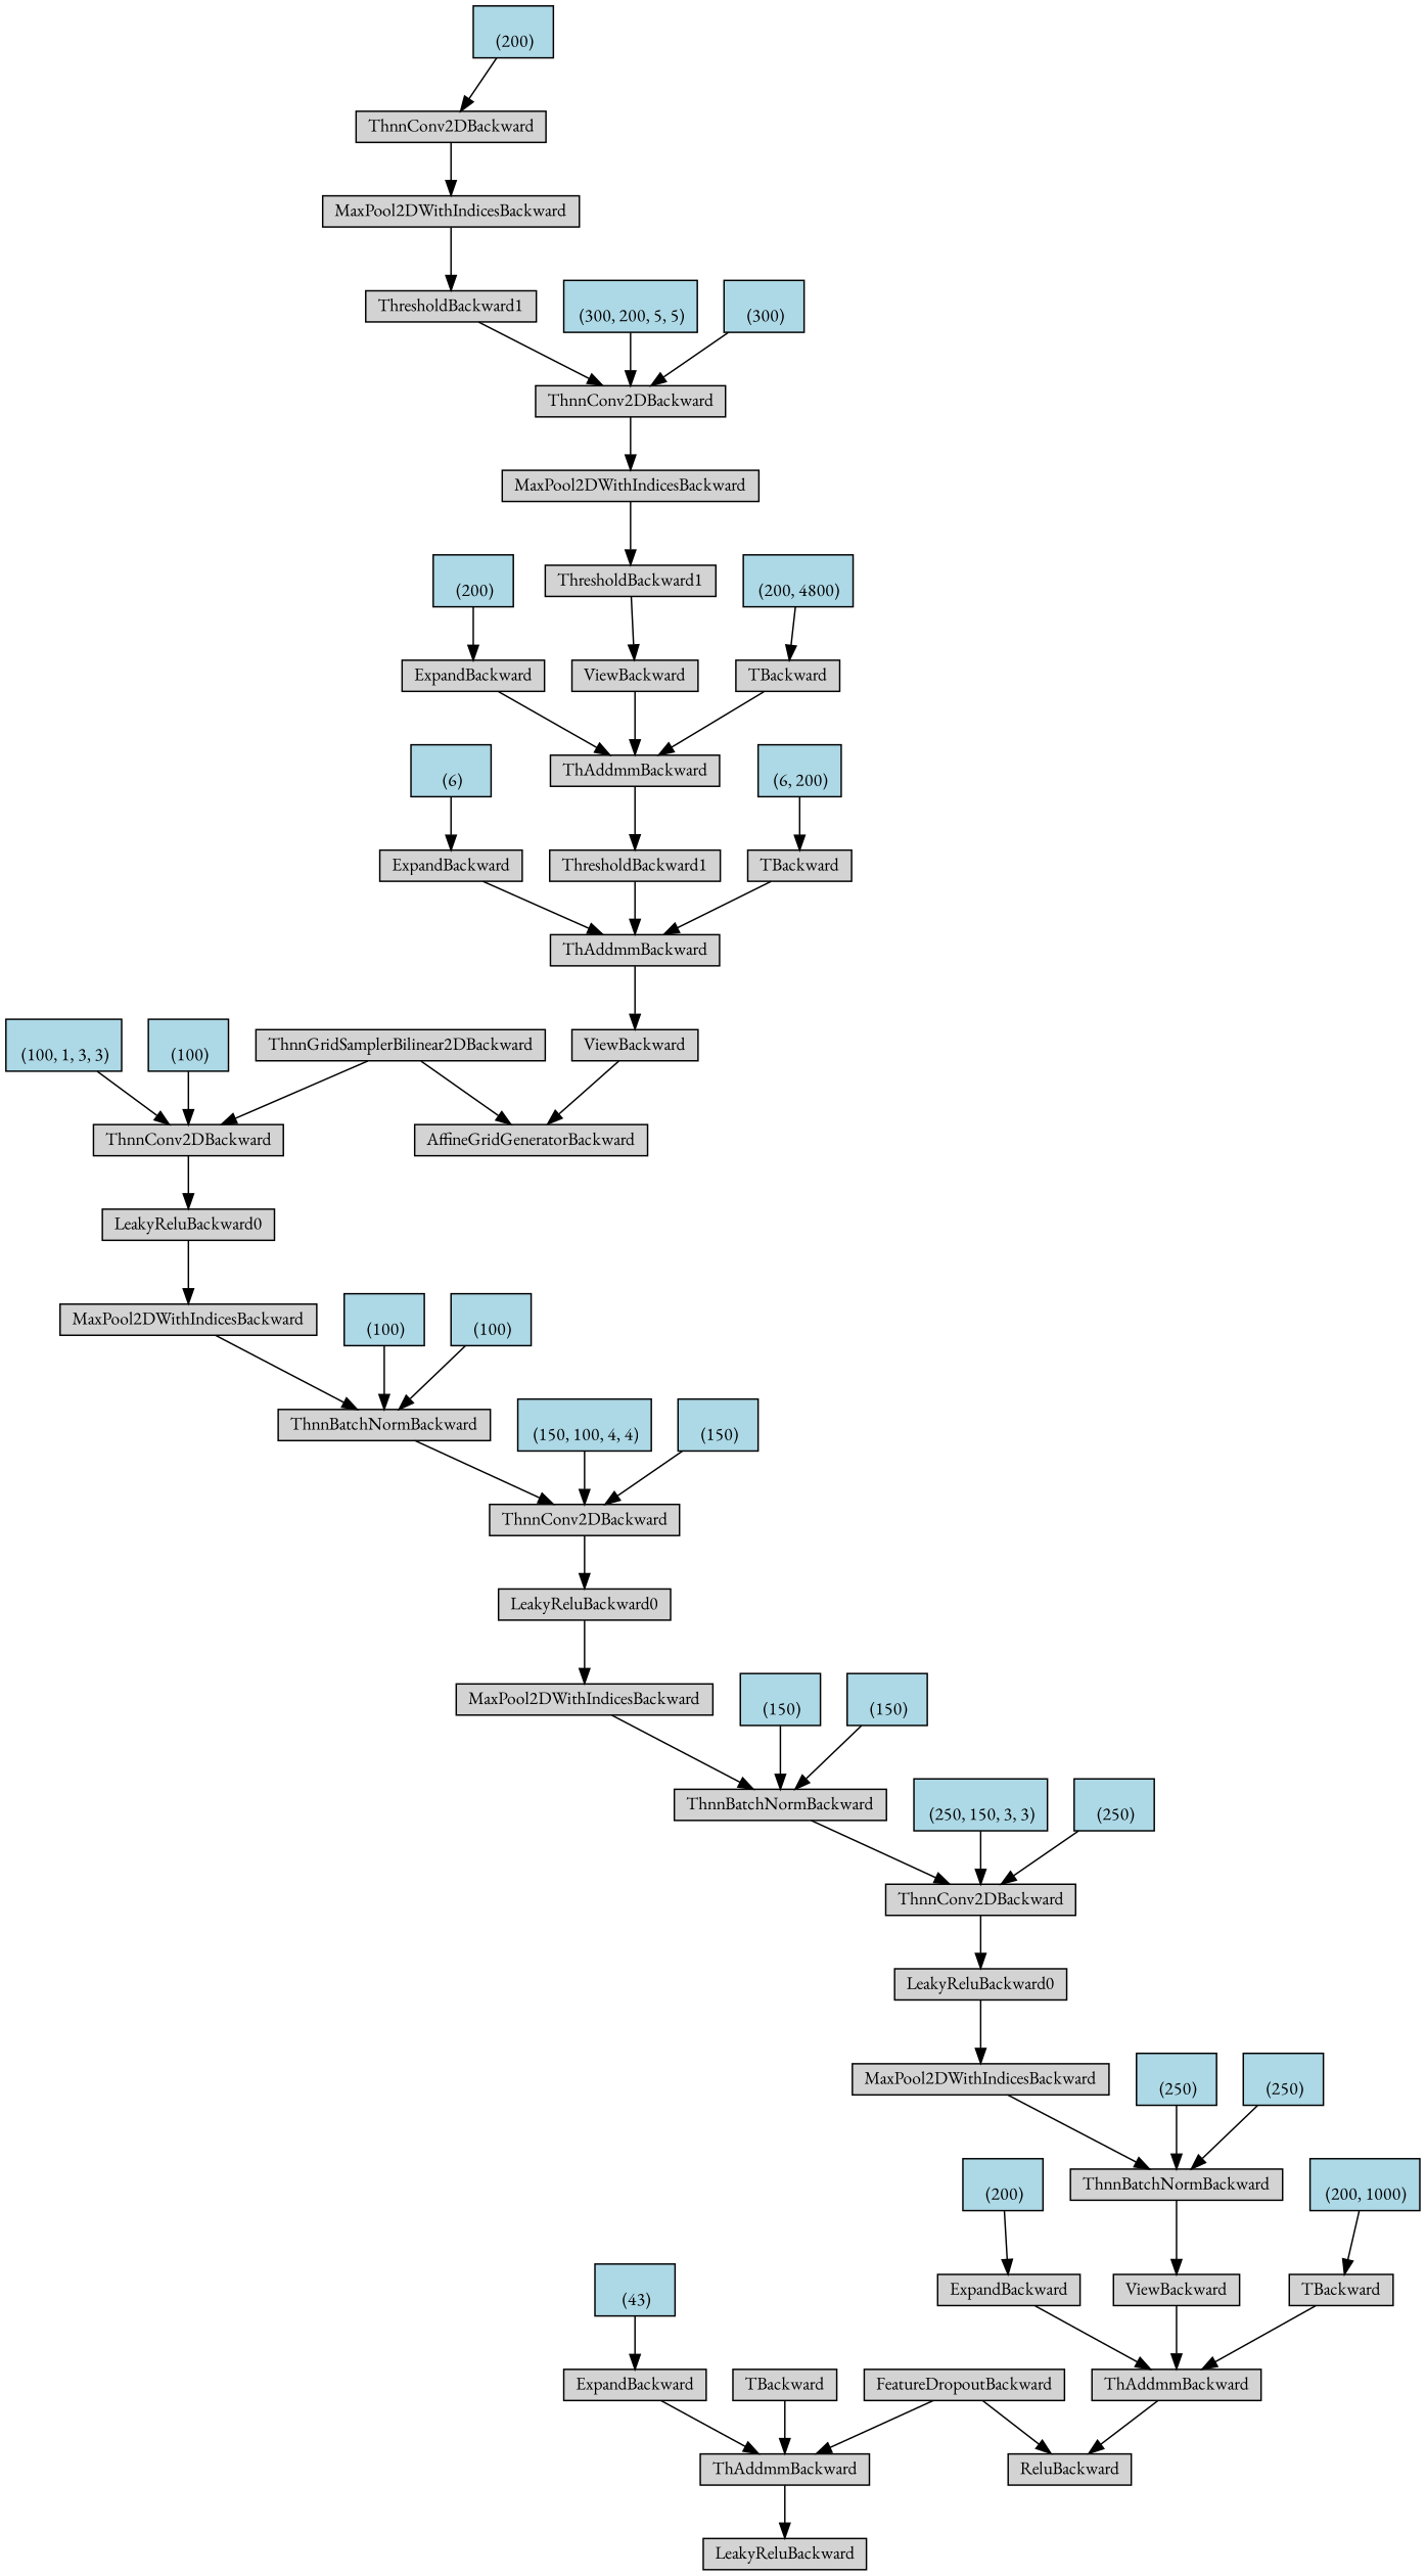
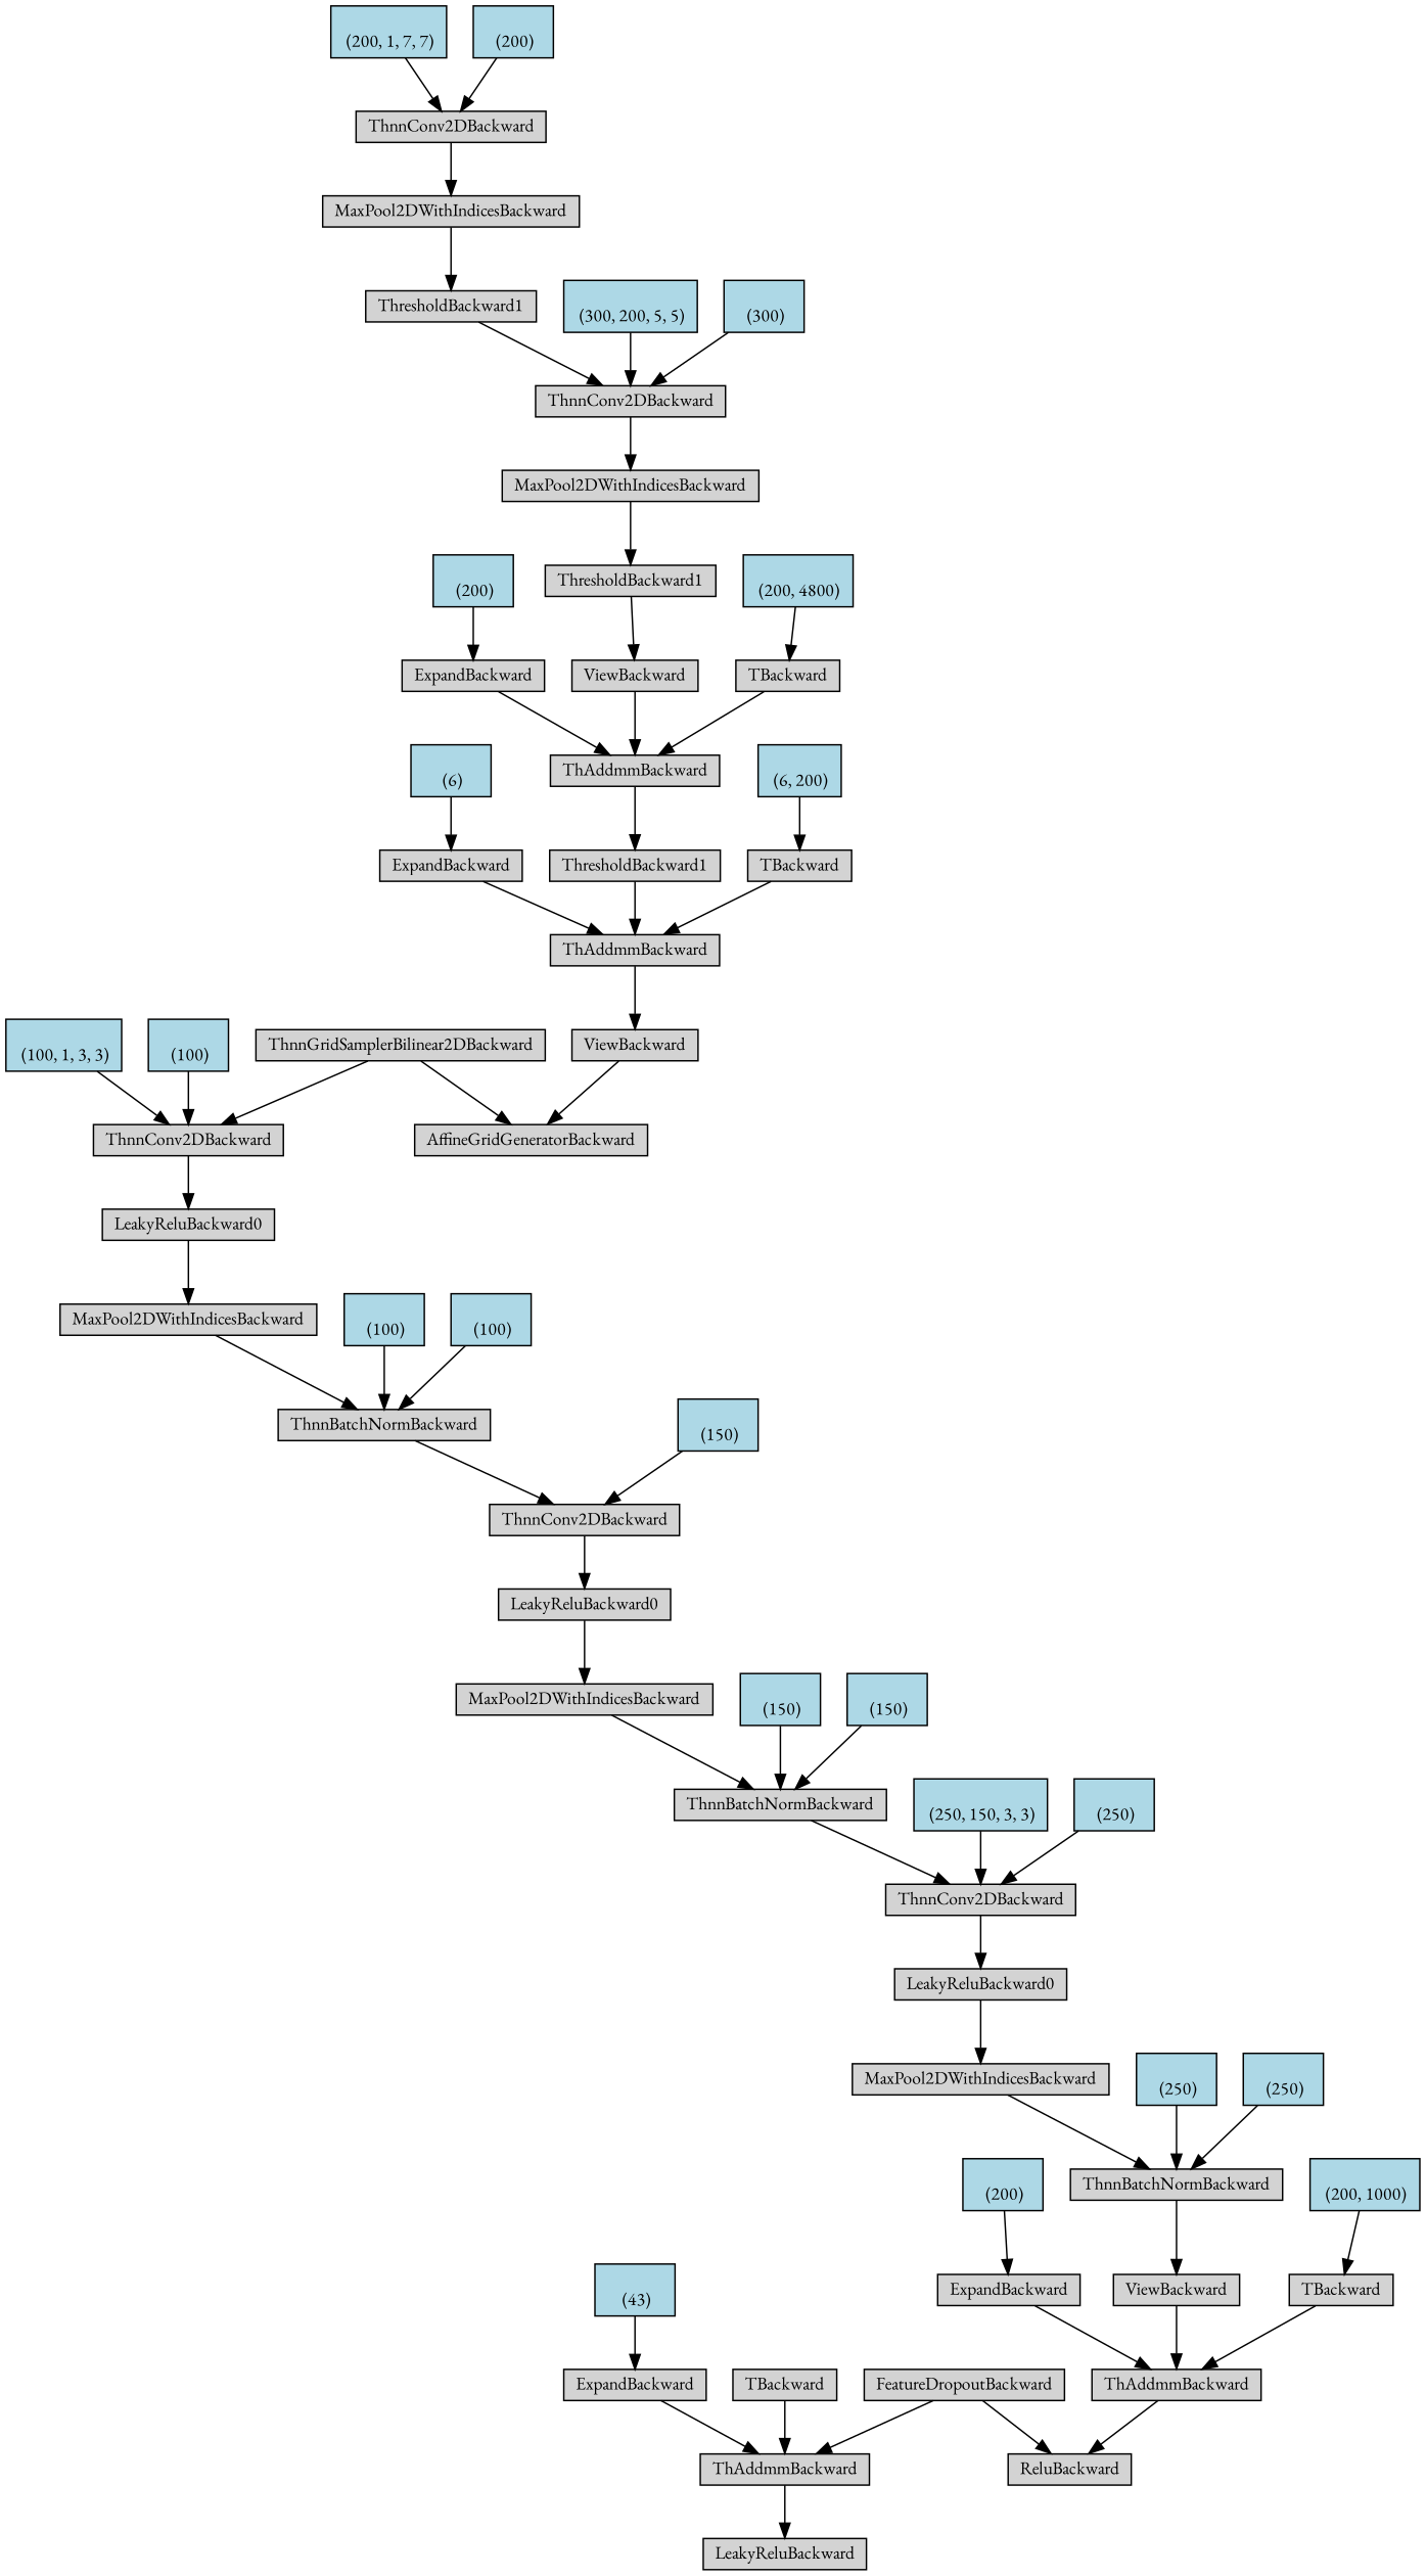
  digraph {
    fontname="EB Garamond"
    node [align=left fontname="EB Garamond" fontsize=12 ranksep=0.1 shape=box style=filled]
    edge [fontname="EB Garamond"]
    n1 [height=0.2 label=LeakyReluBackward]
    n2 [height=0.2 label=ThAddmmBackward]
    n3 [height=0.2 label=ExpandBackward]
    n4 [fillcolor=lightblue height=0.2 label="\n (43)"]
    n5 [height=0.2 label=FeatureDropoutBackward]
    n6 [height=0.2 label=ReluBackward]
    n7 [height=0.2 label=ThAddmmBackward]
    n8 [height=0.2 label=ExpandBackward]
    n9 [fillcolor=lightblue height=0.2 label="\n (200)"]
    n10 [height=0.2 label=ViewBackward]
    n11 [height=0.2 label=ThnnBatchNormBackward]
    n12 [height=0.2 label=MaxPool2DWithIndicesBackward]
    n13 [height=0.2 label=LeakyReluBackward0]
    n14 [height=0.2 label=ThnnConv2DBackward]
    n15 [height=0.2 label=ThnnBatchNormBackward]
    n16 [height=0.2 label=MaxPool2DWithIndicesBackward]
    n17 [height=0.2 label=LeakyReluBackward0]
    n18 [height=0.2 label=ThnnConv2DBackward]
    n19 [height=0.2 label=ThnnBatchNormBackward]
    n20 [height=0.2 label=MaxPool2DWithIndicesBackward]
    n21 [height=0.2 label=LeakyReluBackward0]
    n22 [height=0.2 label=ThnnConv2DBackward]
    n23 [height=0.2 label=ThnnGridSamplerBilinear2DBackward]
    n24 [height=0.2 label=AffineGridGeneratorBackward]
    n25 [height=0.2 label=ViewBackward]
    n26 [height=0.2 label=ThAddmmBackward]
    n27 [height=0.2 label=ExpandBackward]
    n28 [fillcolor=lightblue height=0.2 label="\n (6)"]
    n29 [height=0.2 label=ThresholdBackward1]
    n30 [height=0.2 label=ThAddmmBackward]
    n31 [height=0.2 label=ExpandBackward]
    n32 [fillcolor=lightblue height=0.2 label="\n (200)"]
    n33 [height=0.2 label=ViewBackward]
    n34 [height=0.2 label=ThresholdBackward1]
    n35 [height=0.2 label=MaxPool2DWithIndicesBackward]
    n36 [height=0.2 label=ThnnConv2DBackward]
    n37 [height=0.2 label=ThresholdBackward1]
    n38 [height=0.2 label=MaxPool2DWithIndicesBackward]
    n39 [height=0.2 label=ThnnConv2DBackward]
+   n40 [fillcolor=lightblue height=0.2 label="\n (200, 1, 7, 7)"]
    n41 [fillcolor=lightblue height=0.2 label="\n (200)"]
    n42 [fillcolor=lightblue height=0.2 label="\n (300, 200, 5, 5)"]
    n43 [fillcolor=lightblue height=0.2 label="\n (300)"]
    n44 [height=0.2 label=TBackward]
    n45 [fillcolor=lightblue height=0.2 label="\n (200, 4800)"]
    n46 [height=0.2 label=TBackward]
    n47 [fillcolor=lightblue height=0.2 label="\n (6, 200)"]
    n48 [fillcolor=lightblue height=0.2 label="\n (100, 1, 3, 3)"]
    n49 [fillcolor=lightblue height=0.2 label="\n (100)"]
    n50 [fillcolor=lightblue height=0.2 label="\n (100)"]
    n51 [fillcolor=lightblue height=0.2 label="\n (100)"]
-   n52 [fillcolor=lightblue height=0.2 label="\n (150, 100, 4, 4)"]
    n53 [fillcolor=lightblue height=0.2 label="\n (150)"]
    n54 [fillcolor=lightblue height=0.2 label="\n (150)"]
    n55 [fillcolor=lightblue height=0.2 label="\n (150)"]
    n56 [fillcolor=lightblue height=0.2 label="\n (250, 150, 3, 3)"]
    n57 [fillcolor=lightblue height=0.2 label="\n (250)"]
    n58 [fillcolor=lightblue height=0.2 label="\n (250)"]
    n59 [fillcolor=lightblue height=0.2 label="\n (250)"]
    n60 [height=0.2 label=TBackward]
    n61 [fillcolor=lightblue height=0.2 label="\n (200, 1000)"]
    n62 [height=0.2 label=TBackward]
    n2 -> n1
    n3 -> n2
    n4 -> n3
    n5 -> n2
    n5 -> n6
    n7 -> n6
    n8 -> n7
    n9 -> n8
    n10 -> n7
    n11 -> n10
    n12 -> n11
    n13 -> n12
    n14 -> n13
    n15 -> n14
    n16 -> n15
    n17 -> n16
    n18 -> n17
    n19 -> n18
    n20 -> n19
    n21 -> n20
    n22 -> n21
    n23 -> n22
    n23 -> n24
    n25 -> n24
    n26 -> n25
    n27 -> n26
    n28 -> n27
    n29 -> n26
    n30 -> n29
    n31 -> n30
    n32 -> n31
    n33 -> n30
    n34 -> n33
    n35 -> n34
    n36 -> n35
    n37 -> n36
    n38 -> n37
    n39 -> n38
+   n40 -> n39
    n41 -> n39
    n42 -> n36
    n43 -> n36
    n44 -> n30
    n45 -> n44
    n46 -> n26
    n47 -> n46
    n48 -> n22
    n49 -> n22
    n50 -> n19
    n51 -> n19
-   n52 -> n18
    n53 -> n18
    n54 -> n15
    n55 -> n15
    n56 -> n14
    n57 -> n14
    n58 -> n11
    n59 -> n11
    n60 -> n7
    n61 -> n60
    n62 -> n2
  }
